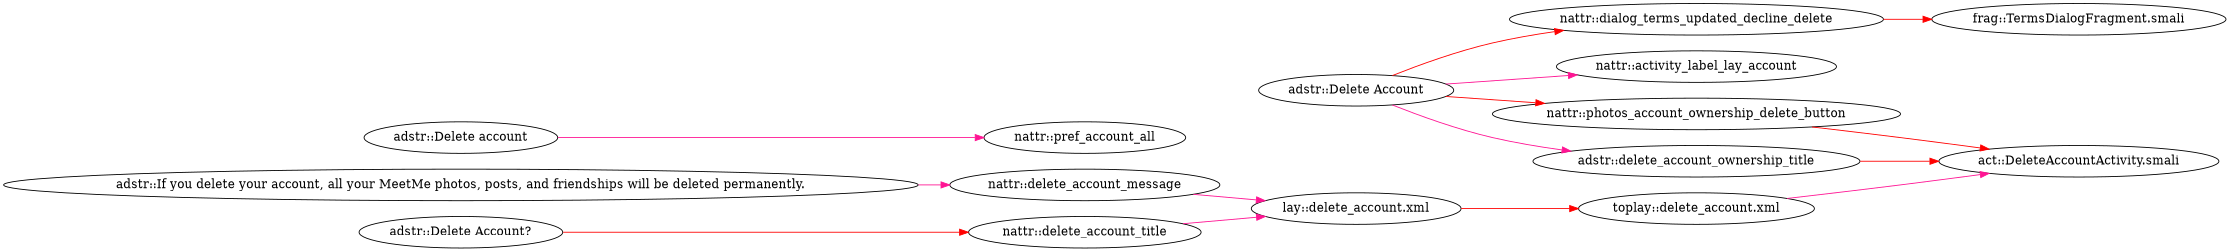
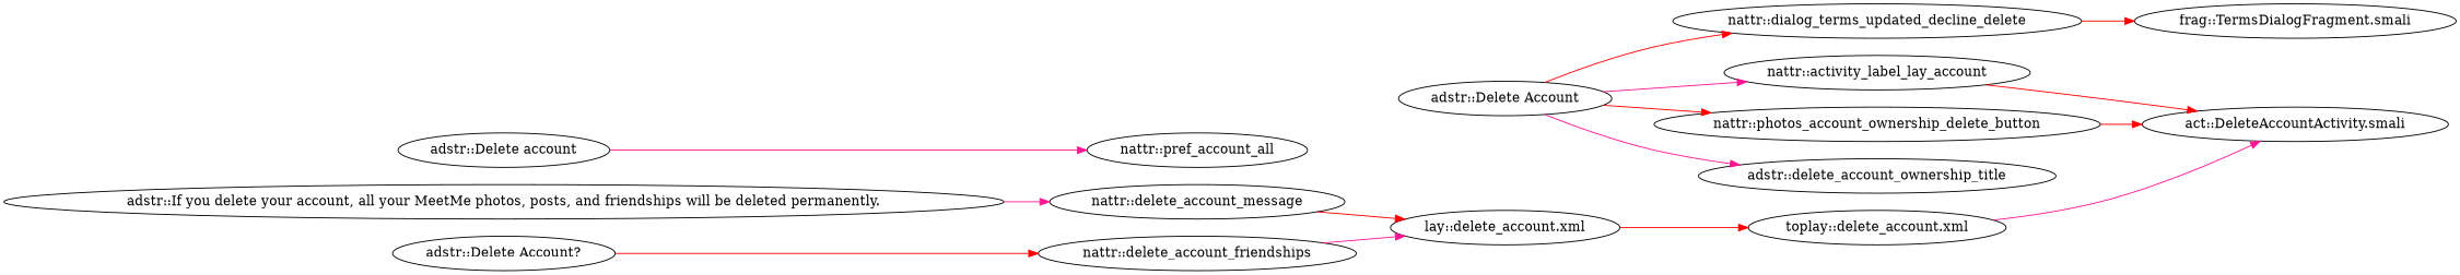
  digraph {
    rankdir=LR
    edge [color=red]
    n1 [label="nattr::activity_label_lay_account"]
    "adstr::Delete Account"
    n3 [label="nattr::photos_account_ownership_delete_button"]
    n4 [label="adstr::delete_account_ownership_title"]
    "nattr::dialog_terms_updated_decline_delete"
    "act::DeleteAccountActivity.smali"
    "frag::TermsDialogFragment.smali"
    "adstr::If you delete your account, all your MeetMe photos, posts, and friendships will be deleted permanently."
    "nattr::delete_account_message"
    "lay::delete_account.xml"
    "toplay::delete_account.xml"
    "adstr::Delete Account?"
-   "nattr::delete_account_title"
+   "nattr::delete_account_title" [label="nattr::delete_account_friendships"]
    n14 [label="nattr::pref_account_all"]
    "adstr::Delete account"
    "adstr::Delete Account" -> n1 [color=deeppink]
    "adstr::Delete Account" -> n3
    "adstr::Delete Account" -> n4 [color=deeppink]
    "adstr::Delete Account" -> "nattr::dialog_terms_updated_decline_delete"
    n3 -> "act::DeleteAccountActivity.smali"
-   n4 -> "act::DeleteAccountActivity.smali"
+   n1 -> "act::DeleteAccountActivity.smali"
    "nattr::dialog_terms_updated_decline_delete" -> "frag::TermsDialogFragment.smali"
    "adstr::If you delete your account, all your MeetMe photos, posts, and friendships will be deleted permanently." -> "nattr::delete_account_message" [color=deeppink]
-   "nattr::delete_account_message" -> "lay::delete_account.xml" [color=deeppink]
+   "nattr::delete_account_message" -> "lay::delete_account.xml"
    "lay::delete_account.xml" -> "toplay::delete_account.xml"
    "toplay::delete_account.xml" -> "act::DeleteAccountActivity.smali" [color=deeppink]
    "adstr::Delete Account?" -> "nattr::delete_account_title"
    "nattr::delete_account_title" -> "lay::delete_account.xml" [color=deeppink]
    "adstr::Delete account" -> n14 [color=deeppink]
  }
